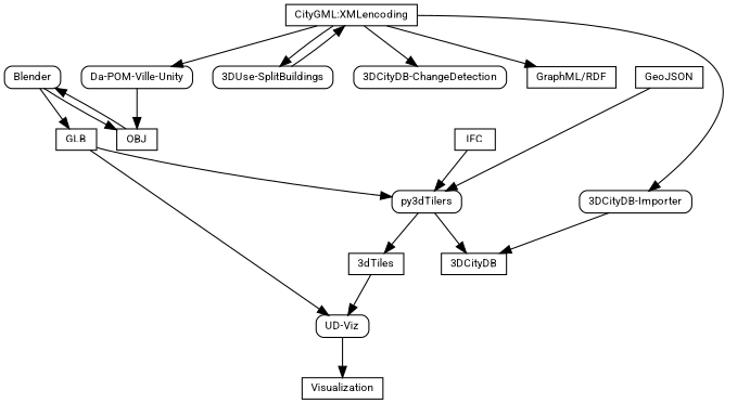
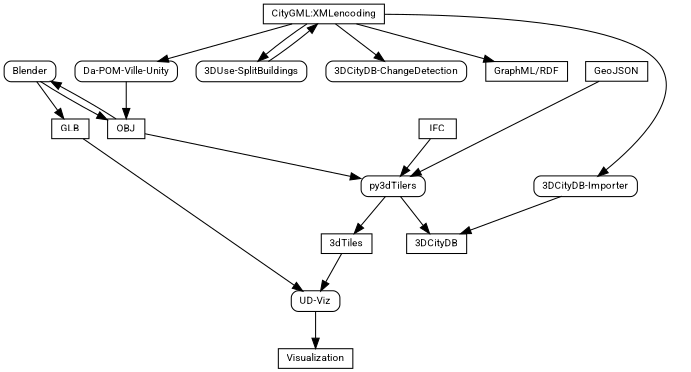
  digraph {
    fontname=Roboto
    splines=true
    node [fontname=Roboto fontsize=10 shape=rect]
    edge [fontname=Roboto]
    "3DCityDB" [height=0.2 width=0.5]
    py3dTilers [height=0.2 shape=Mrecord width=0.5]
    "3dTiles" [height=0.2 width=0.5]
    "CityGML:XMLencoding" [height=0.2 width=0.5]
    "GraphML/RDF" [height=0.2 width=0.5]
    "3DCityDB-Importer" [height=0.2 shape=Mrecord width=0.5]
    "Da-POM-Ville-Unity" [height=0.2 shape=Mrecord width=0.5]
    "3DUse-SplitBuildings" [height=0.2 shape=Mrecord width=0.5]
    n9 [height=0.2 label="3DCityDB-ChangeDetection" shape=Mrecord width=0.5]
    OBJ [height=0.2 width=0.5]
    Blender [height=0.2 shape=Mrecord width=0.5]
    GLB [height=0.2 width=0.5]
    "UD-Viz" [height=0.2 shape=Mrecord width=0.5]
    Visualization [height=0.2 width=0.5]
    IFC [height=0.2 width=0.5]
    GeoJSON [height=0.2 width=0.5]
    py3dTilers -> "3DCityDB"
    py3dTilers -> "3dTiles"
    "3dTiles" -> "UD-Viz"
    "CityGML:XMLencoding" -> "GraphML/RDF"
    "CityGML:XMLencoding" -> "3DCityDB-Importer"
    "CityGML:XMLencoding" -> "Da-POM-Ville-Unity"
    "CityGML:XMLencoding" -> "3DUse-SplitBuildings"
    "CityGML:XMLencoding" -> n9
    "3DCityDB-Importer" -> "3DCityDB"
    "Da-POM-Ville-Unity" -> OBJ
    "3DUse-SplitBuildings" -> "CityGML:XMLencoding"
-   GLB -> py3dTilers
+   OBJ -> py3dTilers
    OBJ -> Blender
    Blender -> OBJ
    Blender -> GLB
    GLB -> "UD-Viz"
    "UD-Viz" -> Visualization
    IFC -> py3dTilers
    GeoJSON -> py3dTilers
    GeoJSON -> IFC [style=invis]
  }
